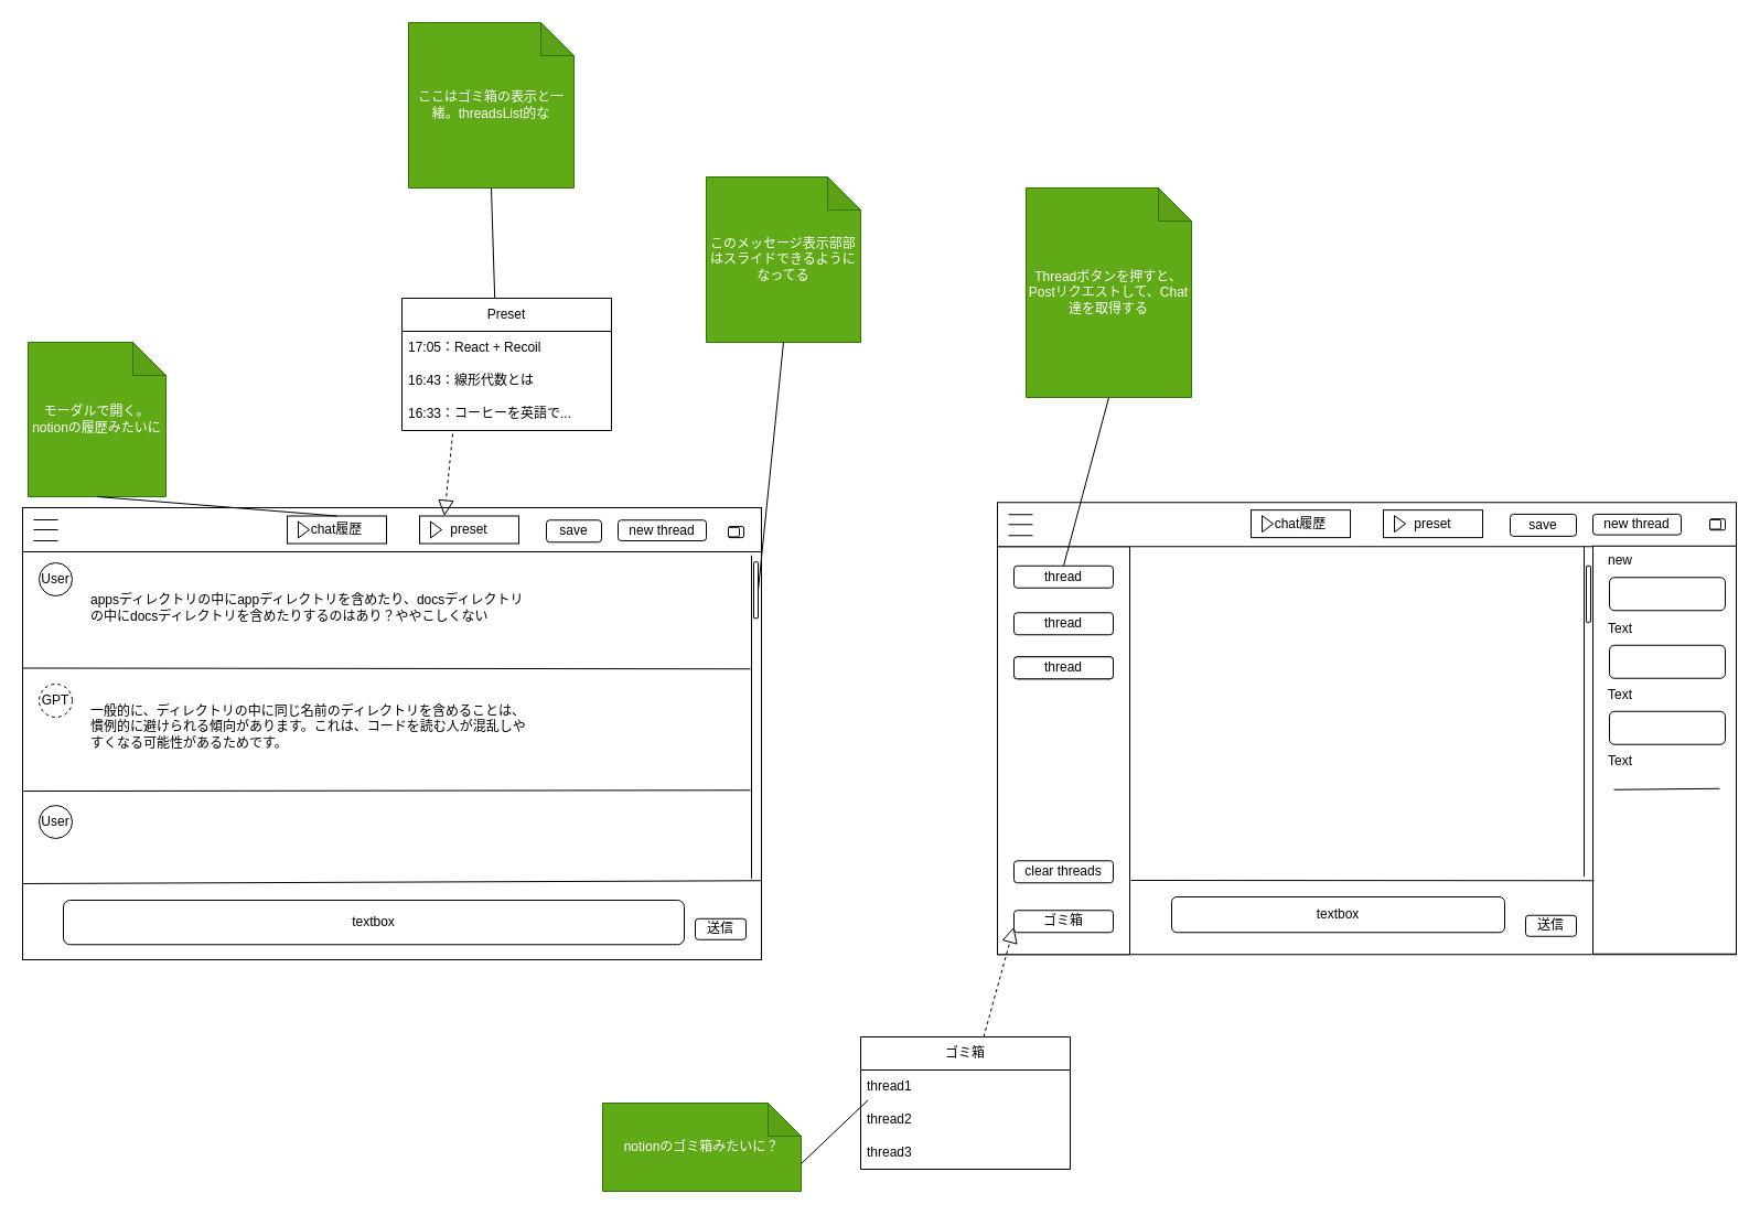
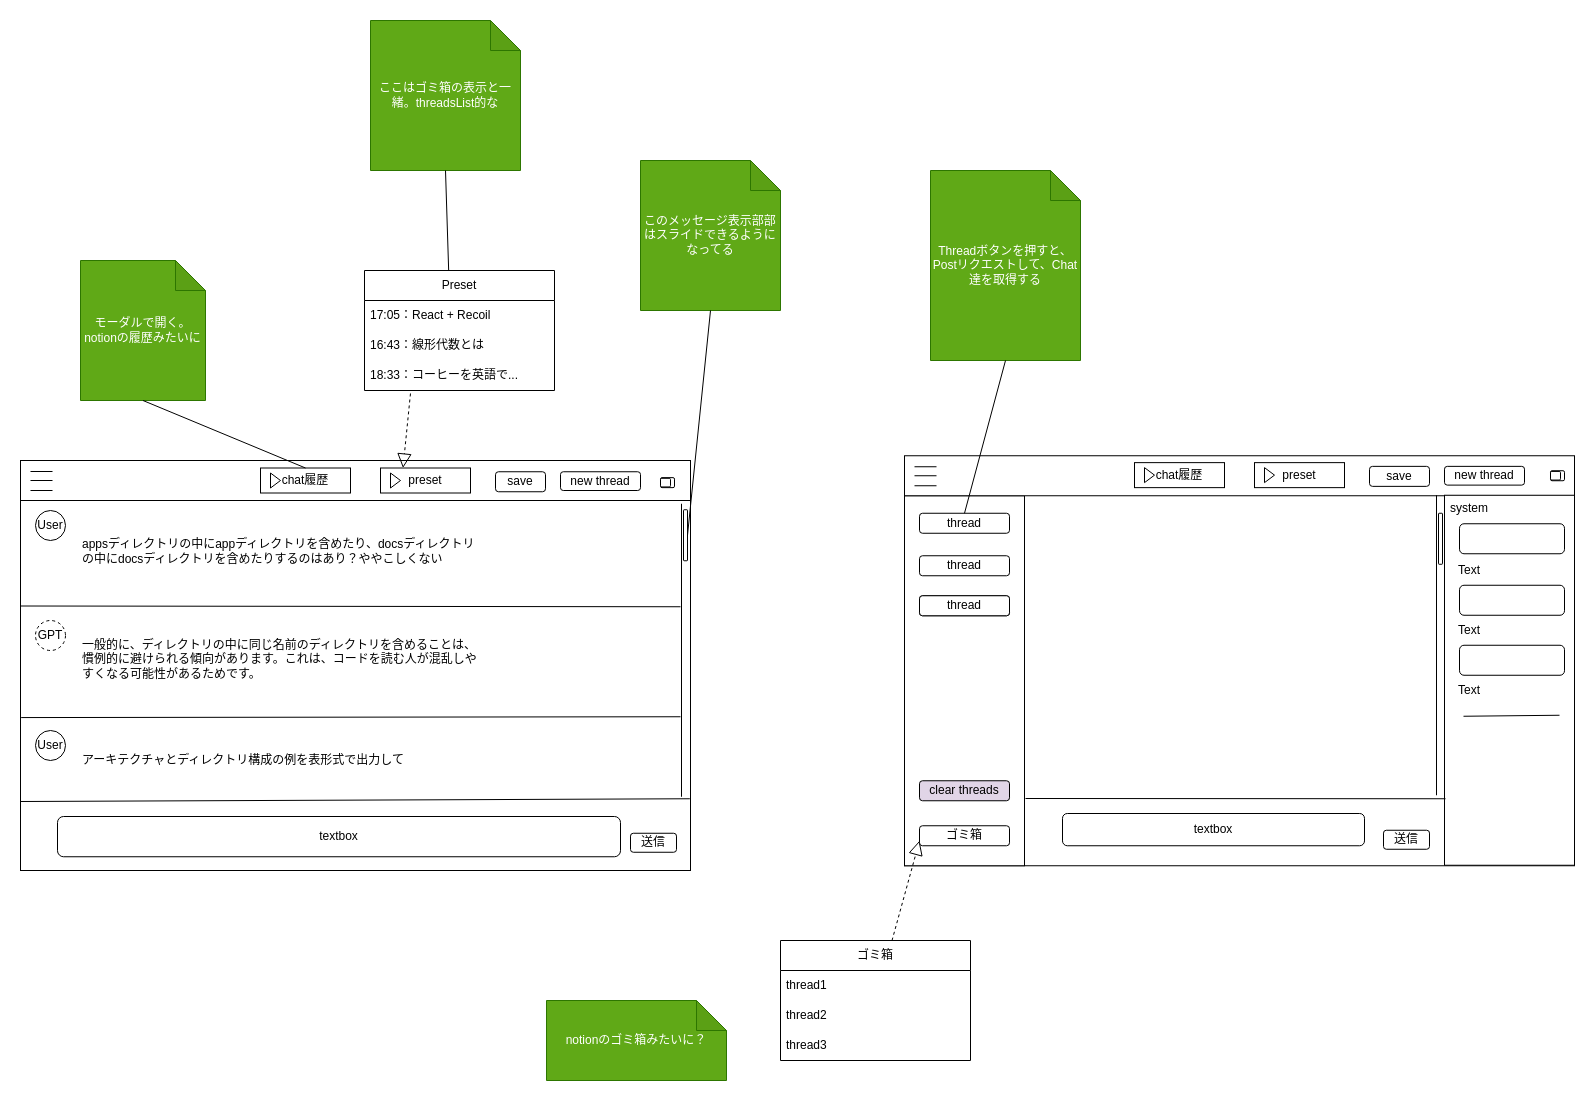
  <mxCell id="0" />
  <mxCell id="1" parent="0" />
  <mxCell id="2" value="" style="rounded=0;whiteSpace=wrap;html=1;" parent="1" vertex="1"><mxGeometry x="904" y="465.25" width="670" height="400" as="geometry" /></mxCell>
  <mxCell id="3" value="" style="rounded=0;whiteSpace=wrap;html=1;" parent="1" vertex="1"><mxGeometry x="904" y="495.25" width="120" height="370" as="geometry" /></mxCell>
  <mxCell id="4" value="thread" style="rounded=1;whiteSpace=wrap;html=1;" parent="1" vertex="1"><mxGeometry x="919" y="512.75" width="90" height="20" as="geometry" /></mxCell>
  <mxCell id="5" value="thread" style="rounded=1;whiteSpace=wrap;html=1;" parent="1" vertex="1"><mxGeometry x="919" y="595.25" width="90" height="20" as="geometry" /></mxCell>
  <mxCell id="6" value="thread" style="rounded=1;whiteSpace=wrap;html=1;" parent="1" vertex="1"><mxGeometry x="919" y="555.25" width="90" height="20" as="geometry" /></mxCell>
  <mxCell id="7" value="" style="endArrow=block;dashed=1;endFill=0;endSize=12;html=1;entryX=0;entryY=0.75;entryDx=0;entryDy=0;" parent="1" source="8" target="58" edge="1"><mxGeometry width="160" relative="1" as="geometry"><mxPoint x="1194" y="-39.75" as="sourcePoint" /><mxPoint x="919" y="840.264" as="targetPoint" /></mxGeometry></mxCell>
  <mxCell id="8" value="ゴミ箱" style="swimlane;fontStyle=0;childLayout=stackLayout;horizontal=1;startSize=30;horizontalStack=0;resizeParent=1;resizeParentMax=0;resizeLast=0;collapsible=1;marginBottom=0;whiteSpace=wrap;html=1;fillColor=default;" parent="1" vertex="1"><mxGeometry x="780" y="940" width="190" height="120" as="geometry"><mxRectangle x="240" y="-280" width="60" height="30" as="alternateBounds" /></mxGeometry></mxCell>
  <mxCell id="9" value="thread1" style="text;strokeColor=none;fillColor=none;align=left;verticalAlign=middle;spacingLeft=4;spacingRight=4;overflow=hidden;points=[[0,0.5],[1,0.5]];portConstraint=eastwest;rotatable=0;whiteSpace=wrap;html=1;" parent="8" vertex="1"><mxGeometry y="30" width="190" height="30" as="geometry" /></mxCell>
  <mxCell id="10" value="thread2" style="text;strokeColor=none;fillColor=none;align=left;verticalAlign=middle;spacingLeft=4;spacingRight=4;overflow=hidden;points=[[0,0.5],[1,0.5]];portConstraint=eastwest;rotatable=0;whiteSpace=wrap;html=1;" parent="8" vertex="1"><mxGeometry y="60" width="190" height="30" as="geometry" /></mxCell>
  <mxCell id="11" value="thread3" style="text;strokeColor=none;fillColor=none;align=left;verticalAlign=middle;spacingLeft=4;spacingRight=4;overflow=hidden;points=[[0,0.5],[1,0.5]];portConstraint=eastwest;rotatable=0;whiteSpace=wrap;html=1;" parent="8" vertex="1"><mxGeometry y="90" width="190" height="30" as="geometry" /></mxCell>
  <mxCell id="12" value="" style="rounded=0;whiteSpace=wrap;html=1;" parent="1" vertex="1"><mxGeometry x="904" y="455.25" width="670" height="40" as="geometry" /></mxCell>
  <mxCell id="13" value="save" style="rounded=1;whiteSpace=wrap;html=1;" parent="1" vertex="1"><mxGeometry x="1369" y="465.87" width="60" height="20" as="geometry" /></mxCell>
  <mxCell id="14" value="" style="endArrow=none;html=1;" parent="1" edge="1"><mxGeometry width="50" height="50" relative="1" as="geometry"><mxPoint x="914" y="466.25" as="sourcePoint" /><mxPoint x="936" y="466.25" as="targetPoint" /></mxGeometry></mxCell>
  <mxCell id="15" value="" style="endArrow=none;html=1;" parent="1" edge="1"><mxGeometry width="50" height="50" relative="1" as="geometry"><mxPoint x="914" y="475.25" as="sourcePoint" /><mxPoint x="936" y="475.25" as="targetPoint" /></mxGeometry></mxCell>
  <mxCell id="16" value="" style="endArrow=none;html=1;" parent="1" edge="1"><mxGeometry width="50" height="50" relative="1" as="geometry"><mxPoint x="914" y="485.25" as="sourcePoint" /><mxPoint x="936" y="485.25" as="targetPoint" /></mxGeometry></mxCell>
  <mxCell id="17" value="このメッセージ表示部部はスライドできるようになってる" style="shape=note;whiteSpace=wrap;html=1;backgroundOutline=1;darkOpacity=0.05;fillColor=#60a917;fontColor=#ffffff;strokeColor=#2D7600;" parent="1" vertex="1"><mxGeometry x="640" y="160" width="140" height="150" as="geometry" /></mxCell>
  <mxCell id="18" value="Threadボタンを押すと、Postリクエストして、Chat達を取得する" style="shape=note;whiteSpace=wrap;html=1;backgroundOutline=1;darkOpacity=0.05;fillColor=#60a917;fontColor=#ffffff;strokeColor=#2D7600;align=center;" parent="1" vertex="1"><mxGeometry x="930" y="170" width="150" height="190" as="geometry" /></mxCell>
  <mxCell id="19" value="" style="endArrow=none;html=1;exitX=0.5;exitY=1;exitDx=0;exitDy=0;exitPerimeter=0;entryX=0.5;entryY=0;entryDx=0;entryDy=0;" parent="1" source="18" target="4" edge="1"><mxGeometry width="50" height="50" relative="1" as="geometry"><mxPoint x="1104" y="395.25" as="sourcePoint" /><mxPoint x="1154" y="355.25" as="targetPoint" /></mxGeometry></mxCell>
  <mxCell id="20" value="" style="rounded=0;whiteSpace=wrap;html=1;" parent="1" vertex="1"><mxGeometry x="1444" y="494.75" width="130" height="370" as="geometry" /></mxCell>
  <mxCell id="21" value="" style="rounded=1;whiteSpace=wrap;html=1;" parent="1" vertex="1"><mxGeometry x="1459" y="584.75" width="105" height="30" as="geometry" /></mxCell>
  <mxCell id="22" value="" style="rounded=1;whiteSpace=wrap;html=1;" parent="1" vertex="1"><mxGeometry x="1459" y="644.75" width="105" height="30" as="geometry" /></mxCell>
  <mxCell id="23" value="Text" style="text;html=1;strokeColor=none;fillColor=none;align=center;verticalAlign=middle;whiteSpace=wrap;rounded=0;" parent="1" vertex="1"><mxGeometry x="1444" y="554.75" width="50" height="30" as="geometry" /></mxCell>
  <mxCell id="24" value="Text" style="text;html=1;strokeColor=none;fillColor=none;align=center;verticalAlign=middle;whiteSpace=wrap;rounded=0;" parent="1" vertex="1"><mxGeometry x="1444" y="614.75" width="50" height="30" as="geometry" /></mxCell>
  <mxCell id="25" value="Text" style="text;html=1;strokeColor=none;fillColor=none;align=center;verticalAlign=middle;whiteSpace=wrap;rounded=0;" parent="1" vertex="1"><mxGeometry x="1444" y="674.75" width="50" height="30" as="geometry" /></mxCell>
  <mxCell id="26" value="" style="endArrow=none;html=1;" parent="1" edge="1"><mxGeometry width="50" height="50" relative="1" as="geometry"><mxPoint x="1463" y="715.75" as="sourcePoint" /><mxPoint x="1559" y="714.75" as="targetPoint" /></mxGeometry></mxCell>
  <mxCell id="27" value="" style="endArrow=none;html=1;" parent="1" edge="1"><mxGeometry width="50" height="50" relative="1" as="geometry"><mxPoint x="1436" y="494.75" as="sourcePoint" /><mxPoint x="1436" y="794.75" as="targetPoint" /></mxGeometry></mxCell>
  <mxCell id="28" value="" style="rounded=1;whiteSpace=wrap;html=1;" parent="1" vertex="1"><mxGeometry x="1438" y="512.75" width="4" height="51" as="geometry" /></mxCell>
  <mxCell id="29" value="" style="rounded=1;whiteSpace=wrap;html=1;" parent="1" vertex="1"><mxGeometry x="1459" y="523.25" width="105" height="30" as="geometry" /></mxCell>
- <mxCell id="30" value="new" style="text;html=1;strokeColor=none;fillColor=none;align=center;verticalAlign=middle;whiteSpace=wrap;rounded=0;" parent="1" vertex="1"><mxGeometry x="1444" y="493.25" width="50" height="30" as="geometry" /></mxCell>
+ <mxCell id="30" value="system" style="text;html=1;strokeColor=none;fillColor=none;align=center;verticalAlign=middle;whiteSpace=wrap;rounded=0;" parent="1" vertex="1"><mxGeometry x="1444" y="493.25" width="50" height="30" as="geometry" /></mxCell>
  <mxCell id="31" value="" style="rounded=0;whiteSpace=wrap;html=1;" parent="1" vertex="1"><mxGeometry x="20" y="460" width="670" height="410" as="geometry" /></mxCell>
  <mxCell id="32" value="" style="rounded=0;whiteSpace=wrap;html=1;" parent="1" vertex="1"><mxGeometry x="20" y="460" width="670" height="40" as="geometry" /></mxCell>
  <mxCell id="33" value="save" style="rounded=1;whiteSpace=wrap;html=1;" parent="1" vertex="1"><mxGeometry x="495" y="471.25" width="50" height="20" as="geometry" /></mxCell>
  <mxCell id="34" value="" style="endArrow=none;html=1;" parent="1" edge="1"><mxGeometry width="50" height="50" relative="1" as="geometry"><mxPoint x="30" y="471" as="sourcePoint" /><mxPoint x="52" y="471" as="targetPoint" /></mxGeometry></mxCell>
  <mxCell id="35" value="" style="endArrow=none;html=1;" parent="1" edge="1"><mxGeometry width="50" height="50" relative="1" as="geometry"><mxPoint x="30" y="480" as="sourcePoint" /><mxPoint x="52" y="480" as="targetPoint" /></mxGeometry></mxCell>
  <mxCell id="36" value="" style="endArrow=none;html=1;" parent="1" edge="1"><mxGeometry width="50" height="50" relative="1" as="geometry"><mxPoint x="30" y="490" as="sourcePoint" /><mxPoint x="52" y="490" as="targetPoint" /></mxGeometry></mxCell>
  <mxCell id="37" value="new thread" style="rounded=1;whiteSpace=wrap;html=1;" parent="1" vertex="1"><mxGeometry x="560" y="471.25" width="80" height="18.75" as="geometry" /></mxCell>
  <mxCell id="38" value="textbox" style="rounded=1;whiteSpace=wrap;html=1;" parent="1" vertex="1"><mxGeometry x="57" y="816" width="563" height="40.25" as="geometry" /></mxCell>
  <mxCell id="39" value="User" style="ellipse;whiteSpace=wrap;html=1;aspect=fixed;" parent="1" vertex="1"><mxGeometry x="35" y="510" width="30" height="30" as="geometry" /></mxCell>
  <mxCell id="40" value="GPT" style="ellipse;whiteSpace=wrap;html=1;aspect=fixed;dashed=1;" parent="1" vertex="1"><mxGeometry x="35" y="620" width="30" height="30" as="geometry" /></mxCell>
  <mxCell id="41" value="" style="endArrow=none;html=1;" parent="1" edge="1"><mxGeometry width="50" height="50" relative="1" as="geometry"><mxPoint x="20" y="605.5" as="sourcePoint" /><mxPoint x="680" y="606.25" as="targetPoint" /></mxGeometry></mxCell>
  <mxCell id="42" value="" style="endArrow=none;html=1;entryX=0.999;entryY=0.825;entryDx=0;entryDy=0;entryPerimeter=0;" parent="1" target="31" edge="1"><mxGeometry width="50" height="50" relative="1" as="geometry"><mxPoint x="20" y="801" as="sourcePoint" /><mxPoint x="560" y="798.59" as="targetPoint" /></mxGeometry></mxCell>
  <mxCell id="43" value="" style="endArrow=none;html=1;exitX=0.001;exitY=0.627;exitDx=0;exitDy=0;exitPerimeter=0;" parent="1" source="31" edge="1"><mxGeometry width="50" height="50" relative="1" as="geometry"><mxPoint x="20" y="730" as="sourcePoint" /><mxPoint x="680" y="716.25" as="targetPoint" /></mxGeometry></mxCell>
  <mxCell id="44" value="User" style="ellipse;whiteSpace=wrap;html=1;aspect=fixed;" parent="1" vertex="1"><mxGeometry x="35" y="730" width="30" height="30" as="geometry" /></mxCell>
  <mxCell id="45" value="" style="endArrow=none;html=1;" parent="1" edge="1"><mxGeometry width="50" height="50" relative="1" as="geometry"><mxPoint x="681" y="503.25" as="sourcePoint" /><mxPoint x="681" y="796.25" as="targetPoint" /></mxGeometry></mxCell>
  <mxCell id="46" value="送信" style="rounded=1;whiteSpace=wrap;html=1;" parent="1" vertex="1"><mxGeometry x="630" y="832.75" width="46" height="19" as="geometry" /></mxCell>
  <mxCell id="47" value="appsディレクトリの中にappディレクトリを含めたり、docsディレクトリの中にdocsディレクトリを含めたりするのはあり？ややこしくない" style="text;html=1;strokeColor=none;fillColor=none;align=left;verticalAlign=middle;whiteSpace=wrap;rounded=0;strokeWidth=4;" parent="1" vertex="1"><mxGeometry x="80" y="512.5" width="400" height="77.5" as="geometry" /></mxCell>
  <mxCell id="48" value="一般的に、ディレクトリの中に同じ名前のディレクトリを含めることは、慣例的に避けられる傾向があります。これは、コードを読む人が混乱しやすくなる可能性があるためです。" style="text;html=1;strokeColor=none;fillColor=none;align=left;verticalAlign=middle;whiteSpace=wrap;rounded=0;strokeWidth=4;" parent="1" vertex="1"><mxGeometry x="80" y="620" width="400" height="77.5" as="geometry" /></mxCell>
+ <mxCell id="49" value="アーキテクチャとディレクトリ構成の例を表形式で出力して" style="text;html=1;strokeColor=none;fillColor=none;align=left;verticalAlign=middle;whiteSpace=wrap;rounded=0;strokeWidth=4;" parent="1" vertex="1"><mxGeometry x="80" y="730" width="380" height="60" as="geometry" /></mxCell>
  <mxCell id="50" value="preset" style="html=1;whiteSpace=wrap;container=1;recursiveResize=0;collapsible=0;" parent="1" vertex="1"><mxGeometry x="380" y="467.5" width="90" height="25" as="geometry" /></mxCell>
  <mxCell id="51" value="" style="triangle;html=1;whiteSpace=wrap;" parent="50" vertex="1"><mxGeometry x="10" y="5" width="10" height="15" as="geometry" /></mxCell>
  <mxCell id="52" value="" style="rounded=1;whiteSpace=wrap;html=1;" parent="1" vertex="1"><mxGeometry x="683" y="509.25" width="4" height="51" as="geometry" /></mxCell>
  <mxCell id="53" value="textbox" style="rounded=1;whiteSpace=wrap;html=1;" parent="1" vertex="1"><mxGeometry x="1062" y="813" width="302" height="32.25" as="geometry" /></mxCell>
  <mxCell id="54" value="" style="endArrow=none;html=1;" parent="1" edge="1"><mxGeometry width="50" height="50" relative="1" as="geometry"><mxPoint x="1025" y="798" as="sourcePoint" /><mxPoint x="1445" y="798.25" as="targetPoint" /></mxGeometry></mxCell>
  <mxCell id="55" value="送信" style="rounded=1;whiteSpace=wrap;html=1;" parent="1" vertex="1"><mxGeometry x="1383" y="829.75" width="46" height="19" as="geometry" /></mxCell>
  <mxCell id="56" value="thread" style="rounded=1;whiteSpace=wrap;html=1;" parent="1" vertex="1"><mxGeometry x="919" y="595.25" width="90" height="20" as="geometry" /></mxCell>
- <mxCell id="57" value="clear threads" style="rounded=1;whiteSpace=wrap;html=1;" parent="1" vertex="1"><mxGeometry x="919" y="780.25" width="90" height="20" as="geometry" /></mxCell>
+ <mxCell id="57" value="clear threads" style="rounded=1;whiteSpace=wrap;html=1;fillColor=#e1d5e7;" parent="1" vertex="1"><mxGeometry x="919" y="780.25" width="90" height="20" as="geometry" /></mxCell>
  <mxCell id="58" value="ゴミ箱" style="rounded=1;whiteSpace=wrap;html=1;" parent="1" vertex="1"><mxGeometry x="919" y="825.25" width="90" height="20" as="geometry" /></mxCell>
  <mxCell id="59" value="new thread" style="rounded=1;whiteSpace=wrap;html=1;" parent="1" vertex="1"><mxGeometry x="1444" y="465.87" width="80" height="18.75" as="geometry" /></mxCell>
  <mxCell id="60" value="Preset" style="swimlane;fontStyle=0;childLayout=stackLayout;horizontal=1;startSize=30;horizontalStack=0;resizeParent=1;resizeParentMax=0;resizeLast=0;collapsible=1;marginBottom=0;whiteSpace=wrap;html=1;fillColor=default;" parent="1" vertex="1"><mxGeometry x="364" y="270" width="190" height="120" as="geometry"><mxRectangle x="240" y="-280" width="60" height="30" as="alternateBounds" /></mxGeometry></mxCell>
  <mxCell id="61" value="17:05：React + Recoil" style="text;strokeColor=none;fillColor=none;align=left;verticalAlign=middle;spacingLeft=4;spacingRight=4;overflow=hidden;points=[[0,0.5],[1,0.5]];portConstraint=eastwest;rotatable=0;whiteSpace=wrap;html=1;" parent="60" vertex="1"><mxGeometry y="30" width="190" height="30" as="geometry" /></mxCell>
  <mxCell id="62" value="16:43：線形代数とは" style="text;strokeColor=none;fillColor=none;align=left;verticalAlign=middle;spacingLeft=4;spacingRight=4;overflow=hidden;points=[[0,0.5],[1,0.5]];portConstraint=eastwest;rotatable=0;whiteSpace=wrap;html=1;" parent="60" vertex="1"><mxGeometry y="60" width="190" height="30" as="geometry" /></mxCell>
- <mxCell id="63" value="16:33：コーヒーを英語で..." style="text;strokeColor=none;fillColor=none;align=left;verticalAlign=middle;spacingLeft=4;spacingRight=4;overflow=hidden;points=[[0,0.5],[1,0.5]];portConstraint=eastwest;rotatable=0;whiteSpace=wrap;html=1;" parent="60" vertex="1"><mxGeometry y="90" width="190" height="30" as="geometry" /></mxCell>
+ <mxCell id="63" value="18:33：コーヒーを英語で..." style="text;strokeColor=none;fillColor=none;align=left;verticalAlign=middle;spacingLeft=4;spacingRight=4;overflow=hidden;points=[[0,0.5],[1,0.5]];portConstraint=eastwest;rotatable=0;whiteSpace=wrap;html=1;" parent="60" vertex="1"><mxGeometry y="90" width="190" height="30" as="geometry" /></mxCell>
  <mxCell id="64" value="" style="endArrow=block;dashed=1;endFill=0;endSize=12;html=1;entryX=0.25;entryY=0;entryDx=0;entryDy=0;exitX=0.242;exitY=1.1;exitDx=0;exitDy=0;exitPerimeter=0;" parent="1" source="63" target="50" edge="1"><mxGeometry width="160" relative="1" as="geometry"><mxPoint x="160" y="342.998" as="sourcePoint" /><mxPoint x="265" y="317.01" as="targetPoint" /></mxGeometry></mxCell>
  <mxCell id="65" value="chat履歴" style="html=1;whiteSpace=wrap;container=1;recursiveResize=0;collapsible=0;" parent="1" vertex="1"><mxGeometry x="260" y="467.5" width="90" height="25" as="geometry" /></mxCell>
  <mxCell id="66" value="" style="triangle;html=1;whiteSpace=wrap;" parent="65" vertex="1"><mxGeometry x="10" y="5" width="10" height="15" as="geometry" /></mxCell>
- <mxCell id="67" value="モーダルで開く。notionの履歴みたいに" style="shape=note;whiteSpace=wrap;html=1;backgroundOutline=1;darkOpacity=0.05;fillColor=#60a917;fontColor=#ffffff;strokeColor=#2D7600;" parent="1" vertex="1"><mxGeometry x="25" y="310" width="125" height="140" as="geometry" /></mxCell>
+ <mxCell id="67" value="モーダルで開く。notionの履歴みたいに" style="shape=note;whiteSpace=wrap;html=1;backgroundOutline=1;darkOpacity=0.05;fillColor=#60a917;fontColor=#ffffff;strokeColor=#2D7600;" parent="1" vertex="1"><mxGeometry x="80" y="260" width="125" height="140" as="geometry" /></mxCell>
  <mxCell id="68" value="" style="endArrow=none;html=1;entryX=0.5;entryY=1;entryDx=0;entryDy=0;entryPerimeter=0;exitX=0.5;exitY=0;exitDx=0;exitDy=0;" parent="1" source="65" target="67" edge="1"><mxGeometry width="50" height="50" relative="1" as="geometry"><mxPoint x="697" y="544.75" as="sourcePoint" /><mxPoint x="830" y="401.25" as="targetPoint" /></mxGeometry></mxCell>
  <mxCell id="69" value="notionのゴミ箱みたいに？" style="shape=note;whiteSpace=wrap;html=1;backgroundOutline=1;darkOpacity=0.05;fillColor=#60a917;fontColor=#ffffff;strokeColor=#2D7600;align=center;" parent="1" vertex="1"><mxGeometry x="546" y="1000" width="180" height="80" as="geometry" /></mxCell>
- <mxCell id="70" value="" style="endArrow=none;html=1;exitX=0;exitY=0;exitDx=180;exitDy=55;exitPerimeter=0;entryX=0.035;entryY=-0.09;entryDx=0;entryDy=0;entryPerimeter=0;" parent="1" source="69" target="10" edge="1"><mxGeometry width="50" height="50" relative="1" as="geometry"><mxPoint x="775.5" y="488.86" as="sourcePoint" /><mxPoint x="929" y="522.75" as="targetPoint" /></mxGeometry></mxCell>
  <mxCell id="71" value="" style="endArrow=none;html=1;entryX=0.5;entryY=1;entryDx=0;entryDy=0;entryPerimeter=0;exitX=1;exitY=0.5;exitDx=0;exitDy=0;" parent="1" source="52" target="17" edge="1"><mxGeometry width="50" height="50" relative="1" as="geometry"><mxPoint x="490" y="1000" as="sourcePoint" /><mxPoint x="540" y="950" as="targetPoint" /></mxGeometry></mxCell>
  <mxCell id="72" value="ここはゴミ箱の表示と一緒。threadsList的な" style="shape=note;whiteSpace=wrap;html=1;backgroundOutline=1;darkOpacity=0.05;fillColor=#60a917;fontColor=#ffffff;strokeColor=#2D7600;" parent="1" vertex="1"><mxGeometry x="370" y="20" width="150" height="150" as="geometry" /></mxCell>
  <mxCell id="73" value="" style="endArrow=none;html=1;entryX=0.5;entryY=1;entryDx=0;entryDy=0;entryPerimeter=0;exitX=0.443;exitY=0;exitDx=0;exitDy=0;exitPerimeter=0;" parent="1" source="60" target="72" edge="1"><mxGeometry width="50" height="50" relative="1" as="geometry"><mxPoint x="450" y="260" as="sourcePoint" /><mxPoint x="137.5" y="370" as="targetPoint" /></mxGeometry></mxCell>
  <mxCell id="74" value="" style="rounded=1;whiteSpace=wrap;html=1;" parent="1" vertex="1"><mxGeometry x="660" y="477.13" width="14" height="10" as="geometry" /></mxCell>
  <mxCell id="75" value="" style="rounded=1;whiteSpace=wrap;html=1;" parent="1" vertex="1"><mxGeometry x="660" y="477.82" width="10" height="8.62" as="geometry" /></mxCell>
  <mxCell id="76" value="" style="rounded=1;whiteSpace=wrap;html=1;" parent="1" vertex="1"><mxGeometry x="1550" y="470.24" width="14" height="10" as="geometry" /></mxCell>
  <mxCell id="77" value="" style="rounded=1;whiteSpace=wrap;html=1;" parent="1" vertex="1"><mxGeometry x="1550" y="470.93" width="10" height="8.62" as="geometry" /></mxCell>
  <mxCell id="78" value="preset" style="html=1;whiteSpace=wrap;container=1;recursiveResize=0;collapsible=0;" parent="1" vertex="1"><mxGeometry x="1254" y="462.13" width="90" height="25" as="geometry" /></mxCell>
  <mxCell id="79" value="" style="triangle;html=1;whiteSpace=wrap;" parent="78" vertex="1"><mxGeometry x="10" y="5" width="10" height="15" as="geometry" /></mxCell>
  <mxCell id="80" value="chat履歴" style="html=1;whiteSpace=wrap;container=1;recursiveResize=0;collapsible=0;" parent="1" vertex="1"><mxGeometry x="1134" y="462.13" width="90" height="25" as="geometry" /></mxCell>
  <mxCell id="81" value="" style="triangle;html=1;whiteSpace=wrap;" parent="80" vertex="1"><mxGeometry x="10" y="5" width="10" height="15" as="geometry" /></mxCell>
